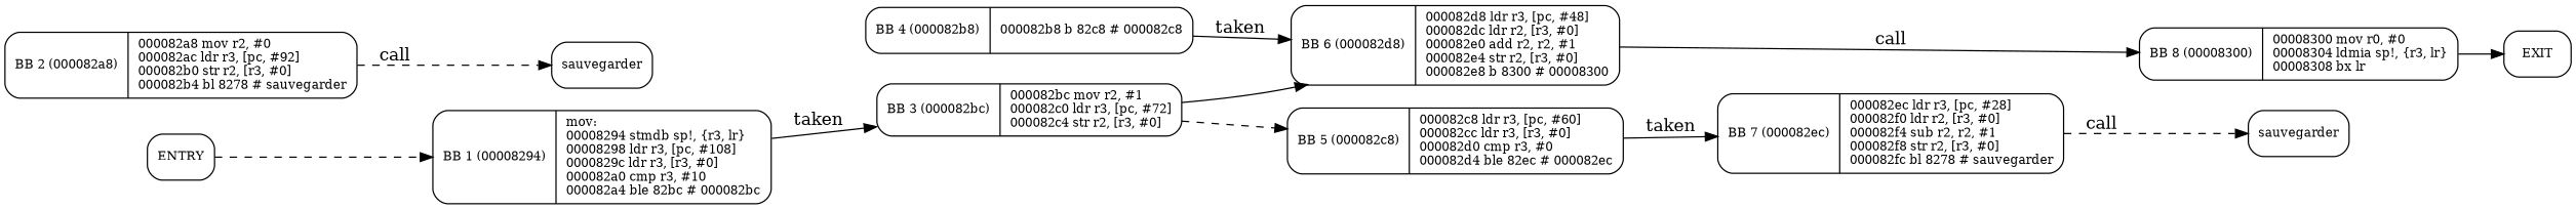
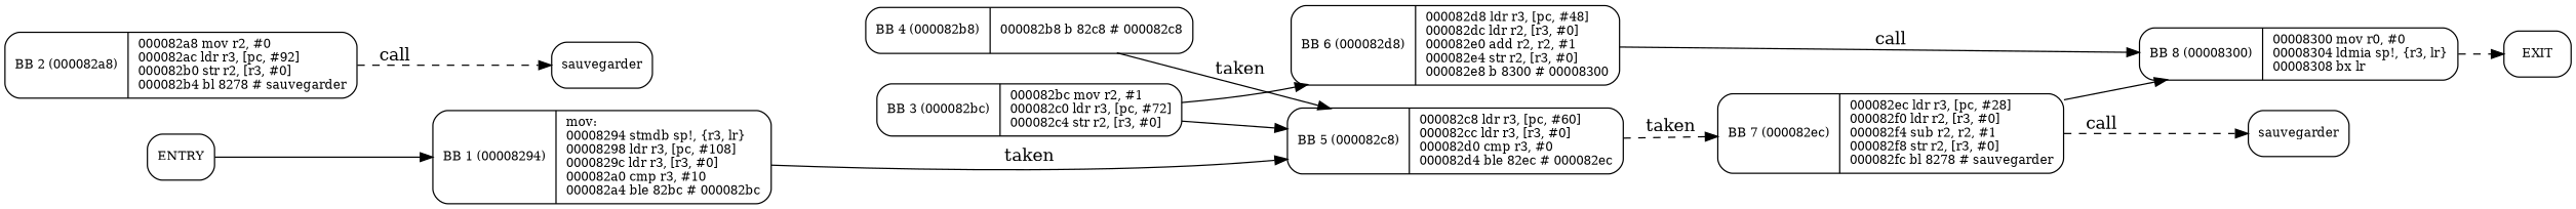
  digraph {
    rankdir=LR
    node [fontsize=10 labeljust=l shape=Mrecord]
    edge [weight=1]
    n1 [label=ENTRY]
    n2 [label="{BB 1 (00008294) | mov:\l00008294    stmdb sp!, \{r3, lr\}\l00008298    ldr r3, [pc, #108]\l0000829c    ldr r3, [r3, #0]\l000082a0    cmp r3, #10\l000082a4    ble 82bc    # 000082bc\l }"]
    n3 [label="{BB 3 (000082bc) | 000082bc    mov r2, #1\l000082c0    ldr r3, [pc, #72]\l000082c4    str r2, [r3, #0]\l }"]
    n4 [label="{BB 5 (000082c8) | 000082c8    ldr r3, [pc, #60]\l000082cc    ldr r3, [r3, #0]\l000082d0    cmp r3, #0\l000082d4    ble 82ec    # 000082ec\l }"]
    n5 [label="{BB 6 (000082d8) | 000082d8    ldr r3, [pc, #48]\l000082dc    ldr r2, [r3, #0]\l000082e0    add r2, r2, #1\l000082e4    str r2, [r3, #0]\l000082e8    b 8300    # 00008300\l }"]
    n6 [label="{BB 2 (000082a8) | 000082a8    mov r2, #0\l000082ac    ldr r3, [pc, #92]\l000082b0    str r2, [r3, #0]\l000082b4    bl 8278    # sauvegarder\l }"]
    n7 [label=sauvegarder]
    n8 [label="{BB 7 (000082ec) | 000082ec    ldr r3, [pc, #28]\l000082f0    ldr r2, [r3, #0]\l000082f4    sub r2, r2, #1\l000082f8    str r2, [r3, #0]\l000082fc    bl 8278    # sauvegarder\l }"]
    n9 [label="{BB 4 (000082b8) | 000082b8    b 82c8    # 000082c8\l }"]
    n10 [label="{BB 8 (00008300) | 00008300    mov r0, #0\l00008304    ldmia sp!, \{r3, lr\}\l00008308    bx lr\l }"]
    n11 [label=sauvegarder]
    n12 [label=EXIT]
-   n1 -> n2 [style=dashed]
-   n2 -> n3 [label=taken]
-   n3 -> n4 [style=dashed]
+   n1 -> n2 [style=solid]
+   n2 -> n4 [label=taken]
+   n3 -> n4
    n3 -> n5
-   n4 -> n8 [label=taken]
+   n4 -> n8 [label=taken style=dashed]
    n5 -> n10 [label=call]
    n6 -> n7 [label=call style=dashed]
+   n8 -> n10
    n8 -> n11 [label=call style=dashed weight=""]
-   n9 -> n5 [label=taken]
-   n10 -> n12 [style=solid]
+   n9 -> n4 [label=taken]
+   n10 -> n12 [style=dashed]
  }
